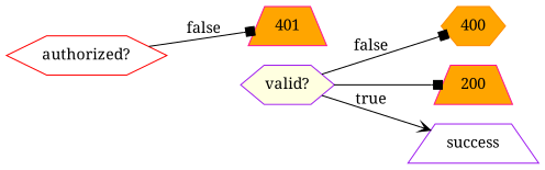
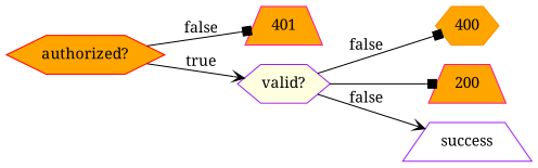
  digraph {
    fontname="Noto Serif"
    rankdir=LR
    node [color=deeppink fillcolor=orange fontname="Noto Serif" shape=trapezium style=filled]
    edge [arrowhead=box fontname="Noto Serif"]
    401
    400 [color=darkorange shape=hexagon]
    200
-   "authorized?" [color=red fillcolor=white shape=hexagon]
+   "authorized?" [color=red shape=hexagon]
    "valid?" [color=purple fillcolor=lightyellow shape=hexagon]
    success [color=purple fillcolor=white]
    "authorized?" -> 401 [label=false]
+   "authorized?" -> "valid?" [arrowhead=vee label=true]
    "valid?" -> 400 [label=false]
    "valid?" -> 200
-   "valid?" -> success [arrowhead=vee label=true]
+   "valid?" -> success [arrowhead=vee label=false]
  }
